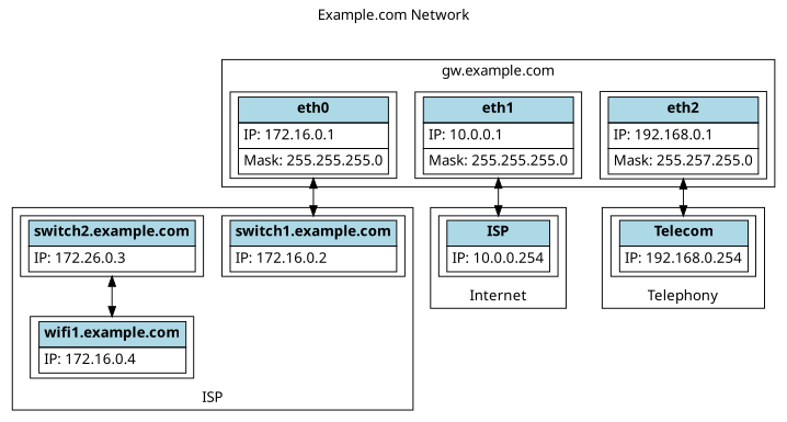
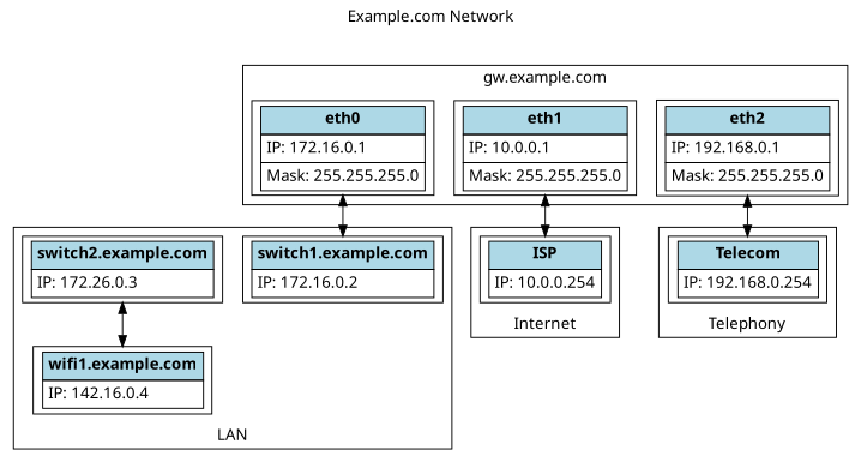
  digraph {
    fontname="Noto Sans"
    label="Example.com Network"
    labelloc=top
    node [fontname="Noto Sans" shape=record]
    edge [dir=both fontname="Noto Sans"]
    n1 [label=<           <table border="0" cellborder="1" cellspacing="0" cellpadding="4">               <tr><td bgcolor="lightblue"><b>eth0</b></td></tr>               <tr><td align="left">IP: 172.16.0.1</td></tr>               <tr><td align="left">Mask: 255.255.255.0</td></tr>           </table>       >]
    n2 [label=<           <table border="0" cellborder="1" cellspacing="0" cellpadding="4">               <tr><td bgcolor="lightblue"><b>eth1</b></td></tr>               <tr><td align="left">IP: 10.0.0.1</td></tr>               <tr><td align="left">Mask: 255.255.255.0</td></tr>           </table>       >]
-   n3 [label=<           <table border="0" cellborder="1" cellspacing="0" cellpadding="4">               <tr><td bgcolor="lightblue"><b>eth2</b></td></tr>               <tr><td align="left">IP: 192.168.0.1</td></tr>               <tr><td align="left">Mask: 255.257.255.0</td></tr>           </table>       >]
+   n3 [label=<           <table border="0" cellborder="1" cellspacing="0" cellpadding="4">               <tr><td bgcolor="lightblue"><b>eth2</b></td></tr>               <tr><td align="left">IP: 192.168.0.1</td></tr>               <tr><td align="left">Mask: 255.255.255.0</td></tr>           </table>       >]
    n4 [label=<           <table border="0" cellborder="1" cellspacing="0" cellpadding="4">               <tr><td bgcolor="lightblue"><b>ISP</b></td></tr>               <tr><td align="left">IP: 10.0.0.254</td></tr>           </table>       >]
    n5 [label=<           <table border="0" cellborder="1" cellspacing="0" cellpadding="4">               <tr><td bgcolor="lightblue"><b>Telecom</b></td></tr>               <tr><td align="left">IP: 192.168.0.254</td></tr>           </table>       >]
    n6 [label=<           <table border="0" cellborder="1" cellspacing="0" cellpadding="4">               <tr><td bgcolor="lightblue"><b>switch1.example.com</b></td></tr>               <tr><td align="left">IP: 172.16.0.2</td></tr>           </table>       >]
    n7 [label=<           <table border="0" cellborder="1" cellspacing="0" cellpadding="4">               <tr><td bgcolor="lightblue"><b>switch2.example.com</b></td></tr>               <tr><td align="left">IP: 172.26.0.3</td></tr>           </table>       >]
-   n8 [label=<           <table border="0" cellborder="1" cellspacing="0" cellpadding="4">               <tr><td bgcolor="lightblue"><b>wifi1.example.com</b></td></tr>               <tr><td align="left">IP: 172.16.0.4</td></tr>           </table>       >]
+   n8 [label=<           <table border="0" cellborder="1" cellspacing="0" cellpadding="4">               <tr><td bgcolor="lightblue"><b>wifi1.example.com</b></td></tr>               <tr><td align="left">IP: 142.16.0.4</td></tr>           </table>       >]
    subgraph cluster_1 {
      label="gw.example.com"
      n1
      n2
      n3
    }
    subgraph cluster_2 {
      label=Internet
      labelloc=bottom
      n4
    }
    subgraph cluster_3 {
      label=Telephony
      labelloc=bottom
      n5
    }
    subgraph cluster_4 {
-     label=ISP
+     label=LAN
      labelloc=bottom
      n6
      n7
      n8
    }
    n1 -> n6
    n2 -> n4
    n3 -> n5
    n7 -> n8
  }
